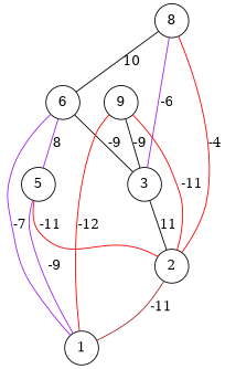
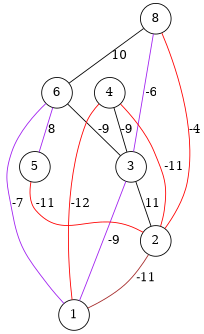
  graph {
    fontname="Helvetica,Arial,sans-serif"
    node [shape=circle]
    edge [color=red]
    n1 [label=8]
    2
    3
    6
    1
    5
-   4 [label=9]
+   4
    n1 -- 2 [label=-4]
    n1 -- 3 [color=purple label=-6]
    n1 -- 6 [color=black label=10]
    2 -- 1 [color=brown label=-11]
    3 -- 2 [color=black label=11]
    6 -- 3 [color=black label=-9]
    6 -- 1 [color=purple label=-7]
    6 -- 5 [color=purple label=8]
    5 -- 2 [label=-11]
-   5 -- 1 [color=purple label=-9]
+   3 -- 1 [color=purple label=-9]
    4 -- 2 [label=-11]
    4 -- 3 [color=black label=-9]
    4 -- 1 [label=-12]
  }
